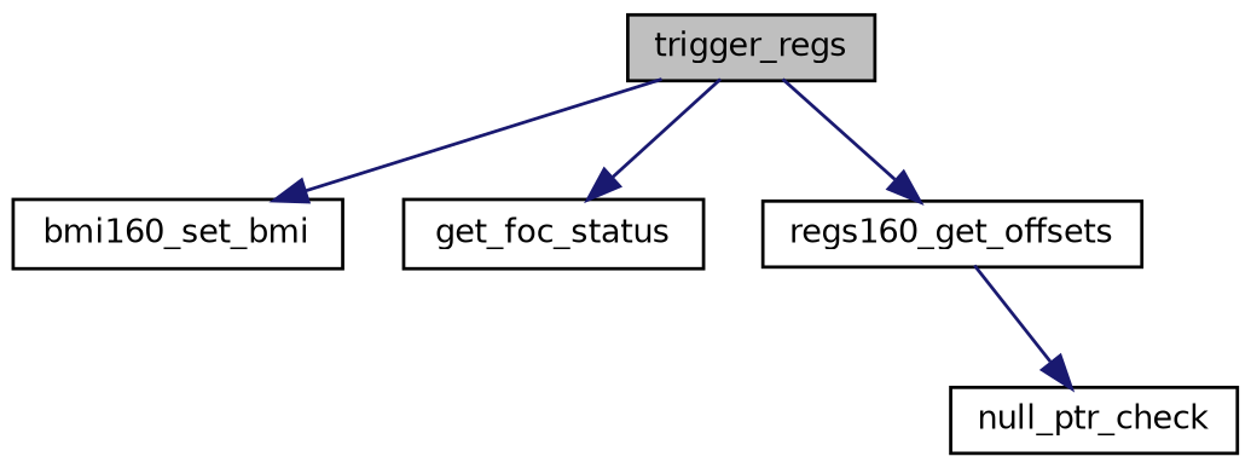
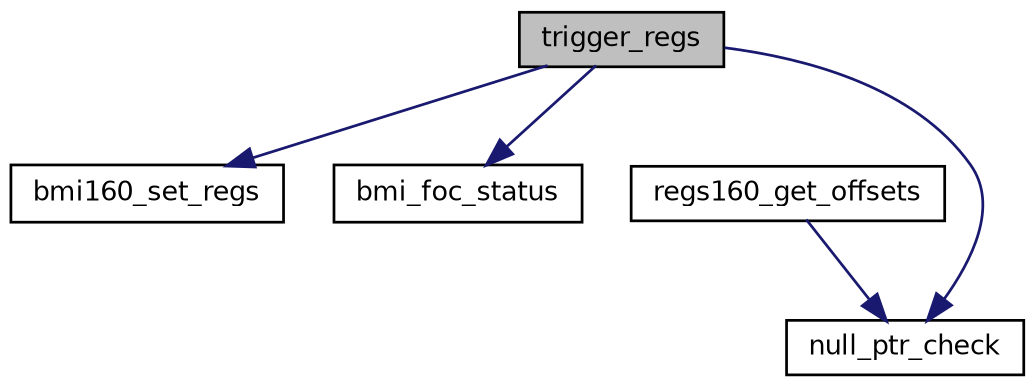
  digraph {
    rankdir=TB
    node [color=black fillcolor=white fontname=Helvetica fontsize=10 shape=record style=filled]
    edge [color=midnightblue fontname=Helvetica fontsize=10 labelfontname=Helvetica labelfontsize=10 style=solid]
    n1 [fillcolor=grey75 fontcolor=black height=0.2 label=trigger_regs width=0.4]
-   n2 [height=0.2 label=bmi160_set_bmi width=0.4]
-   n3 [height=0.2 label=get_foc_status width=0.4]
+   n2 [height=0.2 label=bmi160_set_regs width=0.4]
+   n3 [height=0.2 label=bmi_foc_status width=0.4]
    n4 [height=0.2 label=regs160_get_offsets width=0.4]
    n5 [height=0.2 label=null_ptr_check width=0.4]
    n1 -> n2
    n1 -> n3
-   n1 -> n4
+   n1 -> n5
    n4 -> n5
  }
